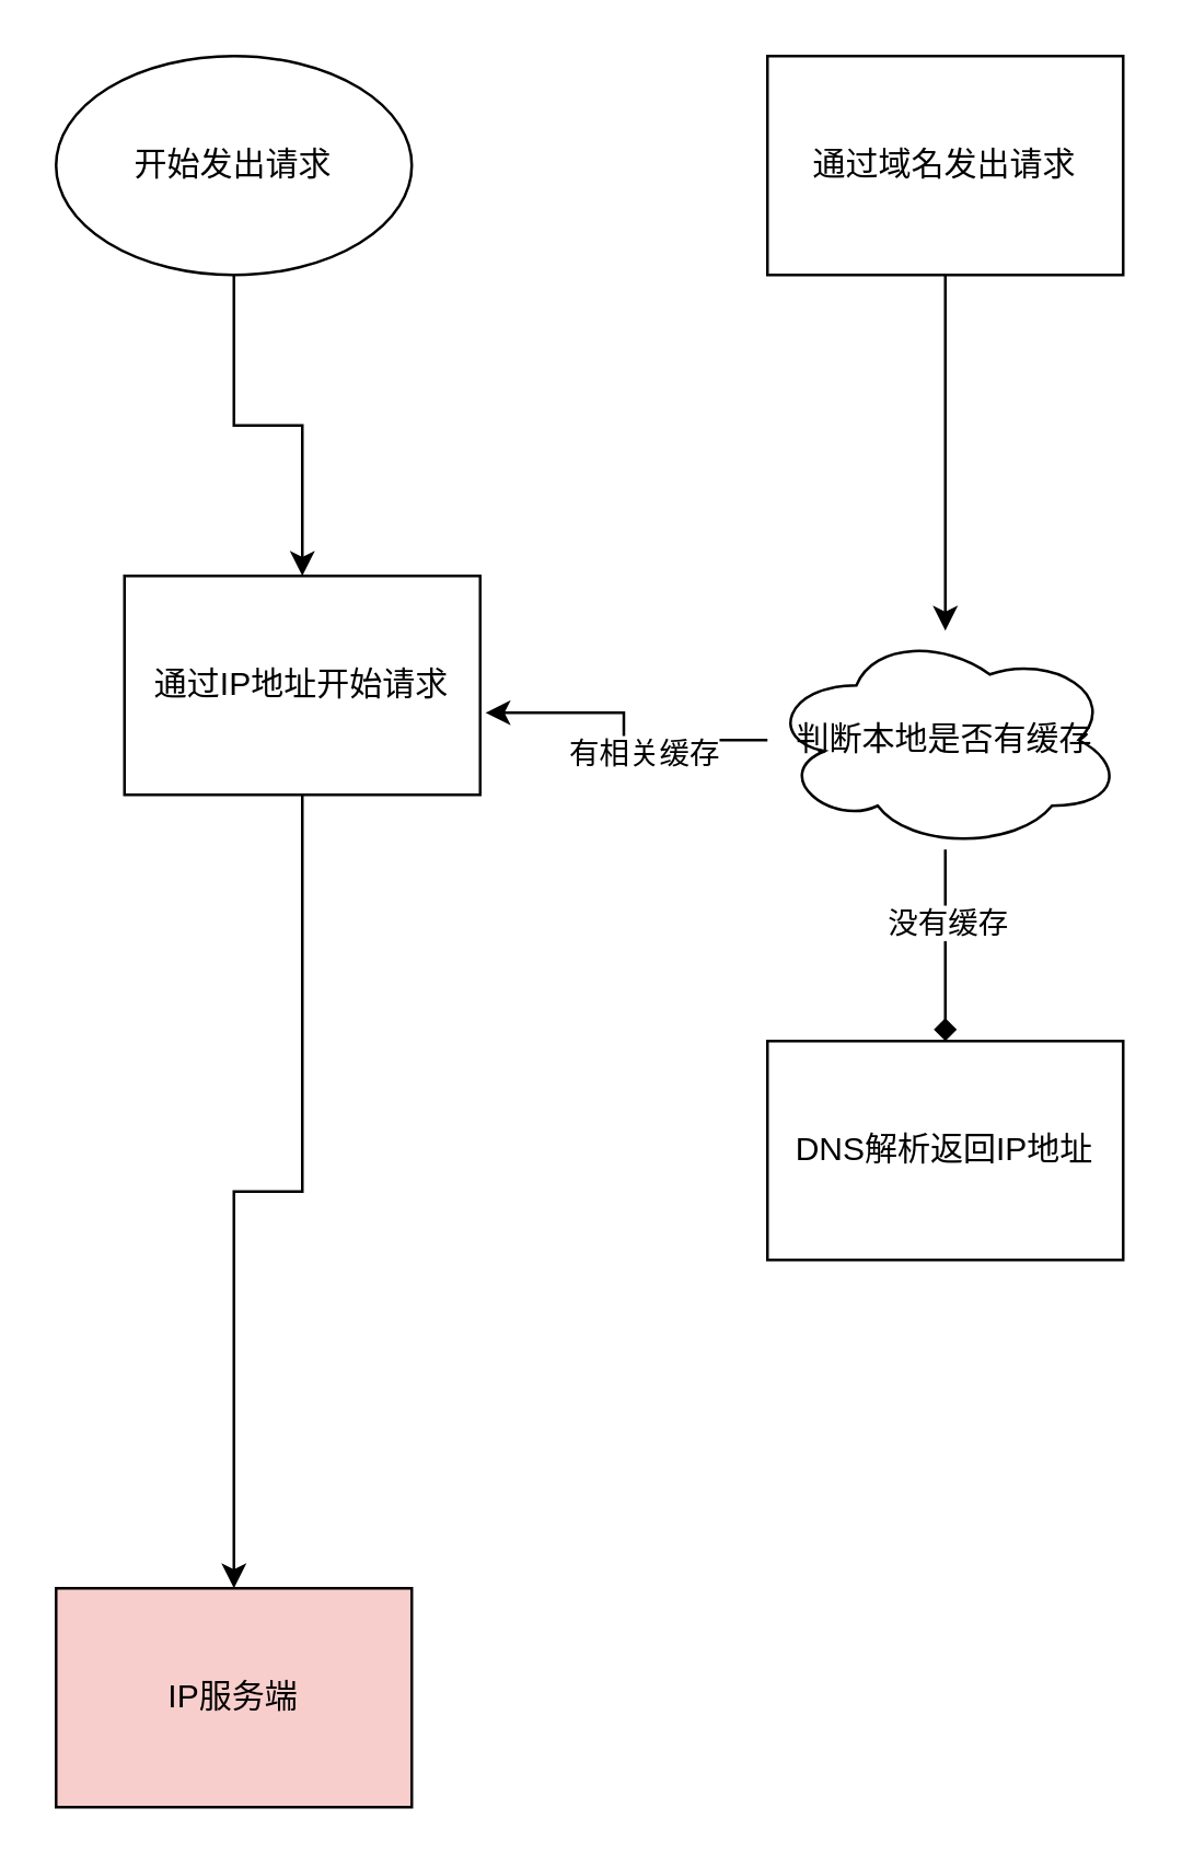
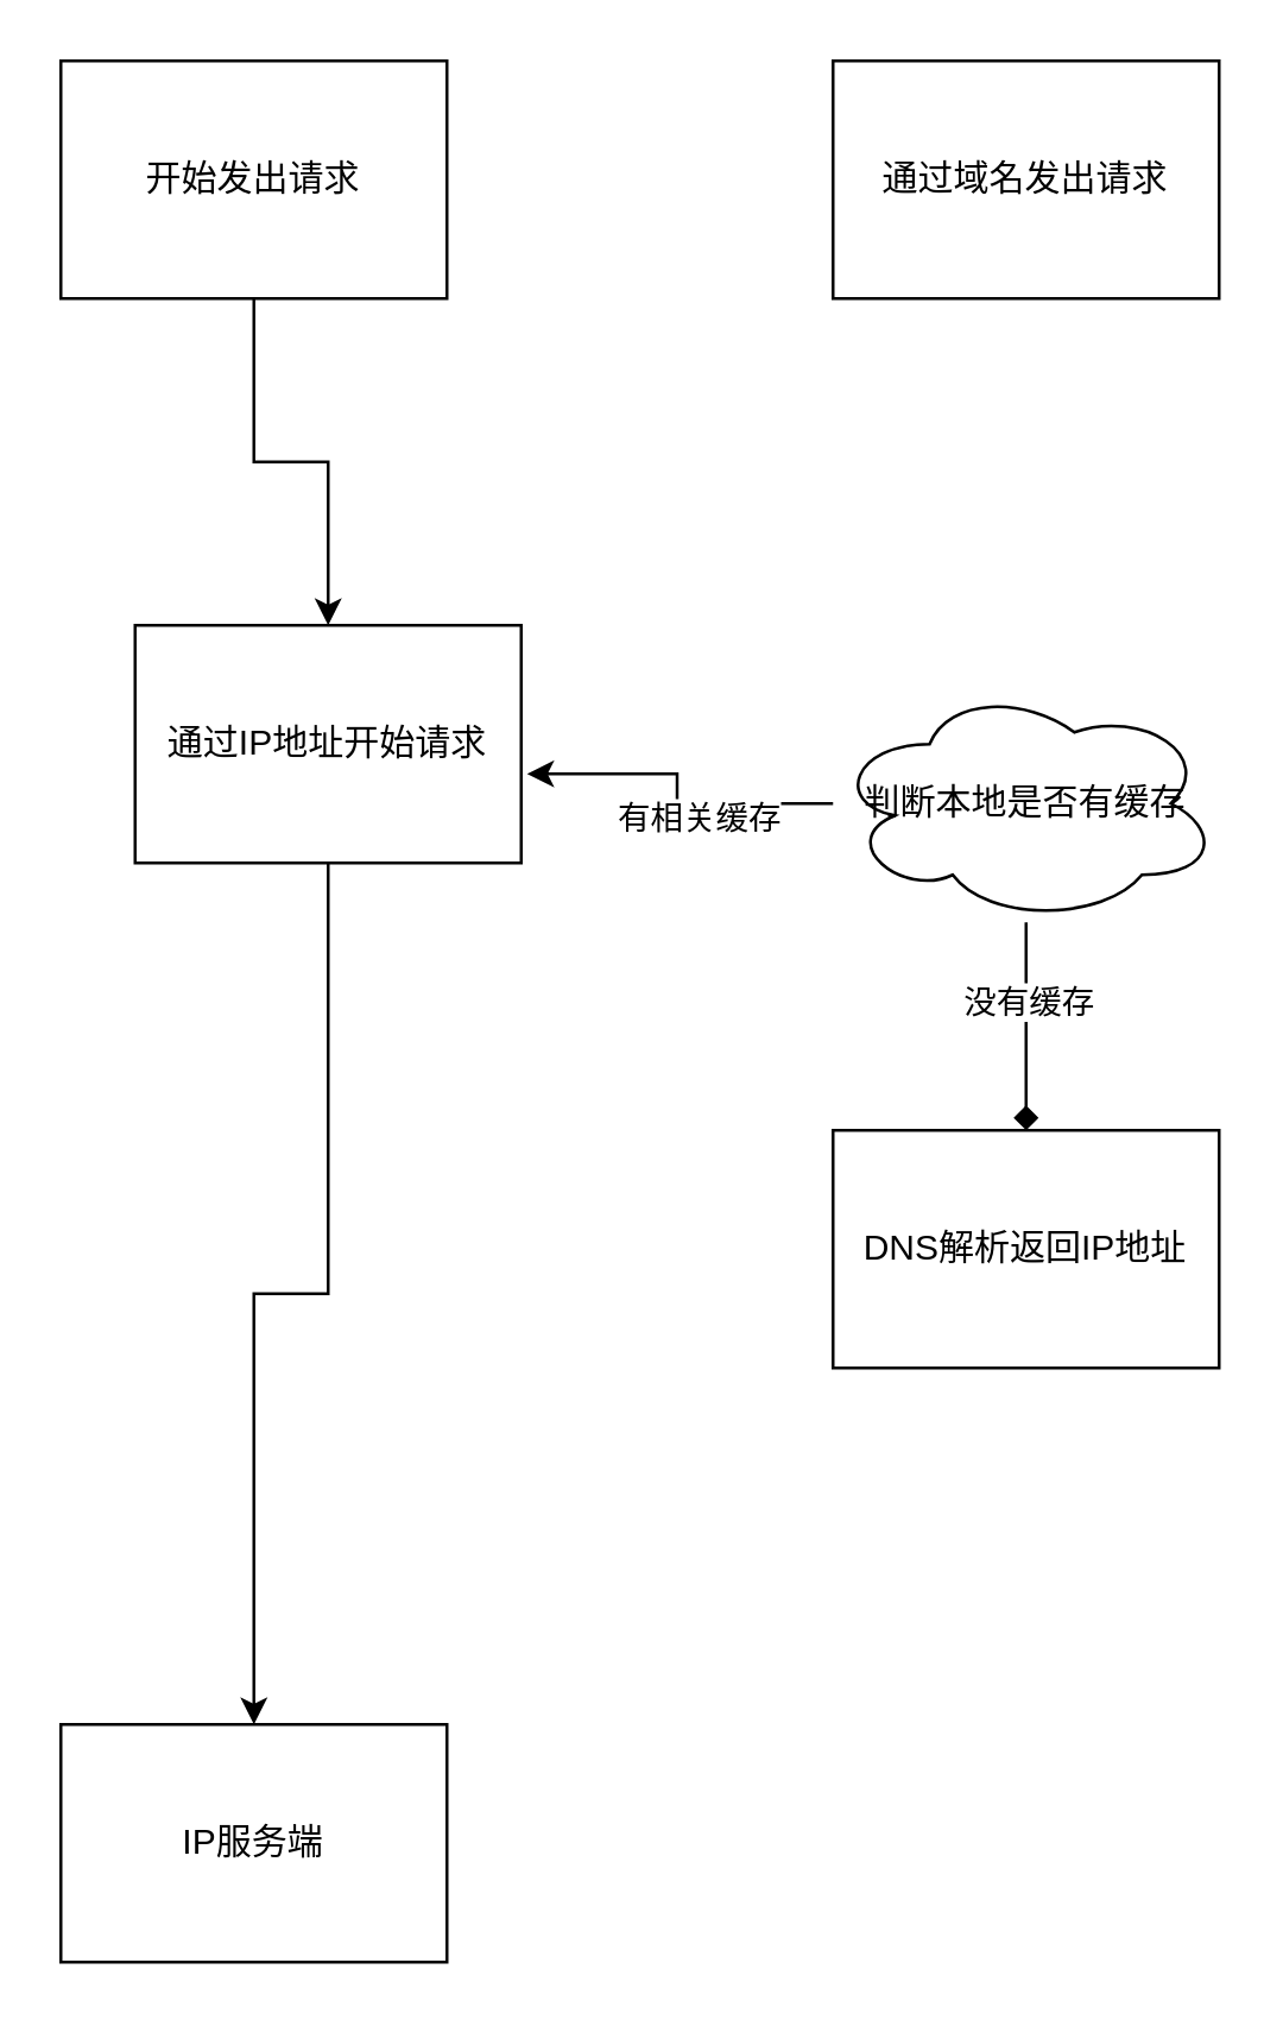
  <mxCell id="0" />
  <mxCell id="1" parent="0" />
  <mxCell id="2" style="edgeStyle=orthogonalEdgeStyle;rounded=0;orthogonalLoop=1;jettySize=auto;html=1;entryX=0.5;entryY=0;entryDx=0;entryDy=0;" edge="1" parent="1" source="3" target="10"><mxGeometry relative="1" as="geometry" /></mxCell>
- <mxCell id="3" value="开始发出请求" style="ellipse;whiteSpace=wrap;html=1;" vertex="1" parent="1"><mxGeometry x="20" y="20" width="130" height="80" as="geometry" /></mxCell>
+ <mxCell id="3" value="开始发出请求" style="whiteSpace=wrap;html=1;" vertex="1" parent="1"><mxGeometry x="20" y="20" width="130" height="80" as="geometry" /></mxCell>
  <mxCell id="4" style="edgeStyle=orthogonalEdgeStyle;rounded=0;orthogonalLoop=1;jettySize=auto;html=1;endArrow=diamond;" edge="1" parent="1" source="6" target="14"><mxGeometry relative="1" as="geometry" /></mxCell>
  <mxCell id="5" value="没有缓存" style="edgeLabel;html=1;align=center;verticalAlign=middle;resizable=0;points=[];" vertex="1" connectable="0" parent="4"><mxGeometry x="-0.25" relative="1" as="geometry"><mxPoint as="offset" /></mxGeometry></mxCell>
  <mxCell id="6" value="判断本地是否有缓存" style="ellipse;shape=cloud;whiteSpace=wrap;html=1;" vertex="1" parent="1"><mxGeometry x="280" y="230" width="130" height="80" as="geometry" /></mxCell>
- <mxCell id="7" style="edgeStyle=orthogonalEdgeStyle;rounded=0;orthogonalLoop=1;jettySize=auto;html=1;" edge="1" parent="1" source="8" target="6"><mxGeometry relative="1" as="geometry" /></mxCell>
  <mxCell id="8" value="通过域名发出请求" style="whiteSpace=wrap;html=1;" vertex="1" parent="1"><mxGeometry x="280" y="20" width="130" height="80" as="geometry" /></mxCell>
  <mxCell id="9" style="edgeStyle=orthogonalEdgeStyle;rounded=0;orthogonalLoop=1;jettySize=auto;html=1;entryX=0.5;entryY=0;entryDx=0;entryDy=0;" edge="1" parent="1" source="10" target="11"><mxGeometry relative="1" as="geometry" /></mxCell>
  <mxCell id="10" value="通过IP地址开始请求" style="whiteSpace=wrap;html=1;" vertex="1" parent="1"><mxGeometry x="45" y="210" width="130" height="80" as="geometry" /></mxCell>
- <mxCell id="11" value="IP服务端" style="whiteSpace=wrap;html=1;fillColor=#f8cecc;" vertex="1" parent="1"><mxGeometry x="20" y="580" width="130" height="80" as="geometry" /></mxCell>
+ <mxCell id="11" value="IP服务端" style="whiteSpace=wrap;html=1;" vertex="1" parent="1"><mxGeometry x="20" y="580" width="130" height="80" as="geometry" /></mxCell>
  <mxCell id="12" style="edgeStyle=orthogonalEdgeStyle;rounded=0;orthogonalLoop=1;jettySize=auto;html=1;entryX=1.015;entryY=0.625;entryDx=0;entryDy=0;entryPerimeter=0;" edge="1" parent="1" source="6" target="10"><mxGeometry relative="1" as="geometry" /></mxCell>
  <mxCell id="13" value="有相关缓存" style="edgeLabel;html=1;align=center;verticalAlign=middle;resizable=0;points=[];" vertex="1" connectable="0" parent="12"><mxGeometry x="-0.188" y="4" relative="1" as="geometry"><mxPoint as="offset" /></mxGeometry></mxCell>
  <mxCell id="14" value="DNS解析返回IP地址" style="whiteSpace=wrap;html=1;" vertex="1" parent="1"><mxGeometry x="280" y="380" width="130" height="80" as="geometry" /></mxCell>
